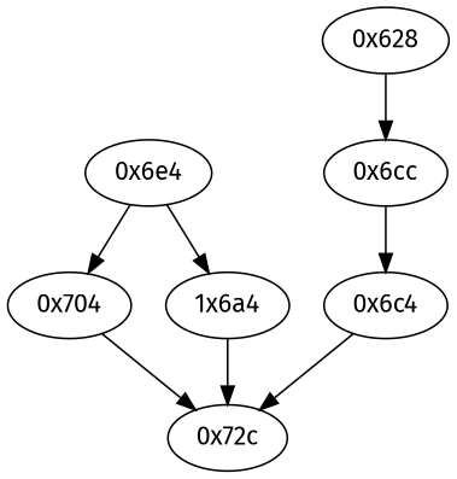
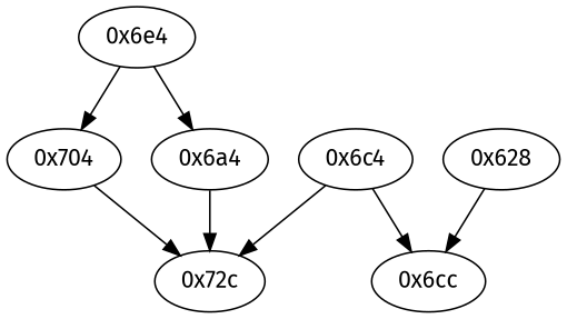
  strict digraph {
    fontname="Fira Sans"
    node [fontname="Fira Sans" opcode="[u'mov', u'b']"]
    edge [fontname="Fira Sans"]
    n1 [label="0x72c" opcode="[u'ldr', u'cmp', u'mov', u'sub', u'pop']"]
    "0x704"
    "0x6c4"
-   "0x6a4" [label="1x6a4"]
+   "0x6a4"
    "0x628" [opcode="[u'push', u'add', u'sub', u'ldr', u'ldr', u'add', u'ldr', u'ldrb', u'add', u'ldr', u'str', u'ldr', u'ldr', u'add', u'ldr', u'add', u'b']"]
    "0x6cc" [opcode="[u'ldr', u'ldr', u'ldr', u'cmp', u'mov', u'b']"]
    "0x6e4" [opcode="[u'mov', u'bl', u'ldr', u'ldr', u'ldr', u'cmp', u'mov', u'b']"]
    "0x704" -> n1
    "0x6c4" -> n1
    "0x6a4" -> n1
    "0x628" -> "0x6cc"
-   "0x6cc" -> "0x6c4"
+   "0x6c4" -> "0x6cc"
    "0x6e4" -> "0x704"
    "0x6e4" -> "0x6a4"
  }
